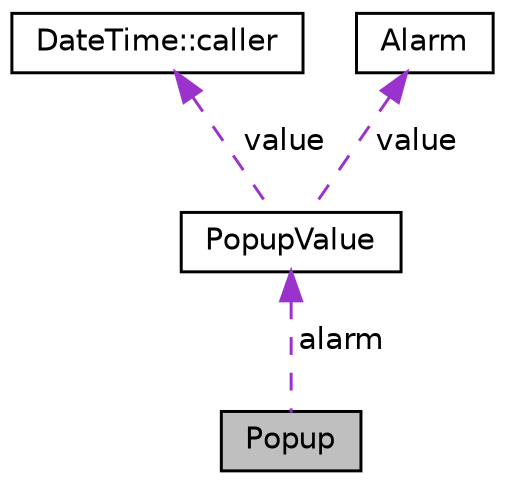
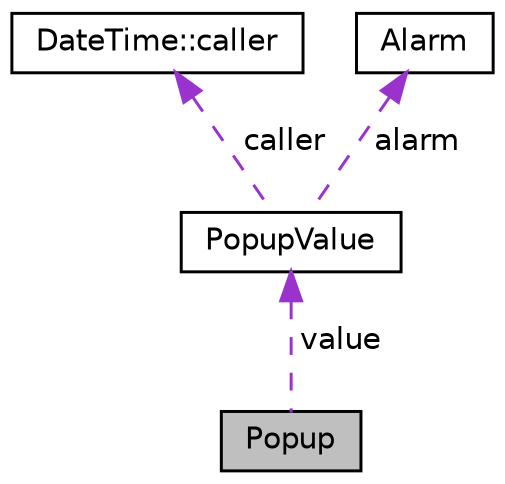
  digraph {
    node [color=black fontname=Helvetica fontsize=10 shape=record]
    edge [color=darkorchid3 dir=back fontname=Helvetica fontsize=10 labelfontname=Helvetica labelfontsize=10 style=dashed]
    n1 [fillcolor=grey75 fontcolor=black height=0.2 label=Popup style=filled width=0.4]
    n2 [height=0.2 label=PopupValue width=0.4]
    n3 [height=0.2 label="DateTime::caller" width=0.4]
    n4 [height=0.2 label=Alarm width=0.4]
-   n2 -> n1 [label=" alarm"]
-   n3 -> n2 [label=" value"]
-   n4 -> n2 [label=" value"]
+   n2 -> n1 [label=" value"]
+   n3 -> n2 [label=" caller"]
+   n4 -> n2 [label=" alarm"]
  }
